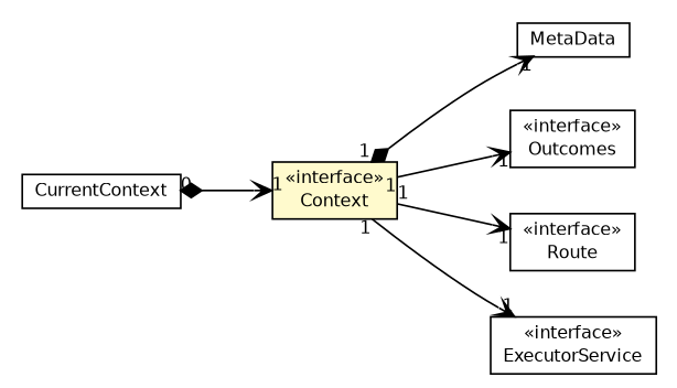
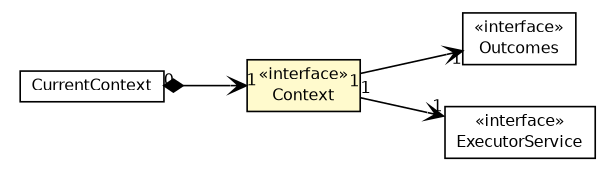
  digraph {
    nodesep=0.25
    rankdir=LR
    ranksep=0.5
    node [fontcolor=black fontname=Helvetica fontsize=10.0 shape=plaintext]
    edge [arrowhead=open color=black fontcolor=black fontname=Helvetica fontsize=10.0 headlabel=1 headport=p labelfontname=Helvetica labelfontsize=10 taillabel=1 tailport=p]
-   n1 [label=<<table title="io.werval.api.MetaData" border="0" cellborder="1" cellspacing="0" cellpadding="2" port="p" href="../MetaData.html"> 		<tr><td><table border="0" cellspacing="0" cellpadding="1"> <tr><td align="center" balign="center"> MetaData </td></tr> 		</table></td></tr> 		</table>>]
    n2 [label=<<table title="io.werval.api.context.Context" border="0" cellborder="1" cellspacing="0" cellpadding="2" port="p" bgcolor="lemonChiffon" href="./Context.html"> 		<tr><td><table border="0" cellspacing="0" cellpadding="1"> <tr><td align="center" balign="center"> &#171;interface&#187; </td></tr> <tr><td align="center" balign="center"> Context </td></tr> 		</table></td></tr> 		</table>>]
    n3 [label=<<table title="io.werval.api.outcomes.Outcomes" border="0" cellborder="1" cellspacing="0" cellpadding="2" port="p" href="../outcomes/Outcomes.html"> 		<tr><td><table border="0" cellspacing="0" cellpadding="1"> <tr><td align="center" balign="center"> &#171;interface&#187; </td></tr> <tr><td align="center" balign="center"> Outcomes </td></tr> 		</table></td></tr> 		</table>>]
-   n4 [label=<<table title="io.werval.api.routes.Route" border="0" cellborder="1" cellspacing="0" cellpadding="2" port="p" href="../routes/Route.html"> 		<tr><td><table border="0" cellspacing="0" cellpadding="1"> <tr><td align="center" balign="center"> &#171;interface&#187; </td></tr> <tr><td align="center" balign="center"> Route </td></tr> 		</table></td></tr> 		</table>>]
    n5 [label=<<table title="java.util.concurrent.ExecutorService" border="0" cellborder="1" cellspacing="0" cellpadding="2" port="p" href="http://docs.oracle.com/javase/8/docs/api/java/util/concurrent/ExecutorService.html"> 		<tr><td><table border="0" cellspacing="0" cellpadding="1"> <tr><td align="center" balign="center"> &#171;interface&#187; </td></tr> <tr><td align="center" balign="center"> ExecutorService </td></tr> 		</table></td></tr> 		</table>>]
    n6 [label=<<table title="io.werval.api.context.CurrentContext" border="0" cellborder="1" cellspacing="0" cellpadding="2" port="p" href="./CurrentContext.html"> 		<tr><td><table border="0" cellspacing="0" cellpadding="1"> <tr><td align="center" balign="center"> CurrentContext </td></tr> 		</table></td></tr> 		</table>>]
-   n2 -> n1 [arrowtail=diamond dir=both]
    n2 -> n3
-   n2 -> n4
    n2 -> n5
    n6 -> n2 [arrowtail=diamond dir=both taillabel=0]
  }
